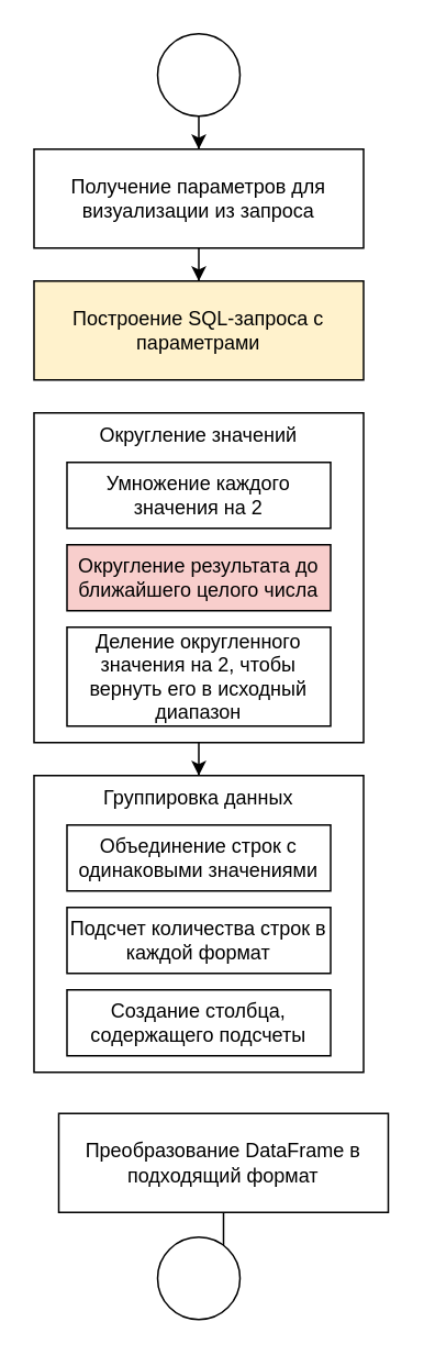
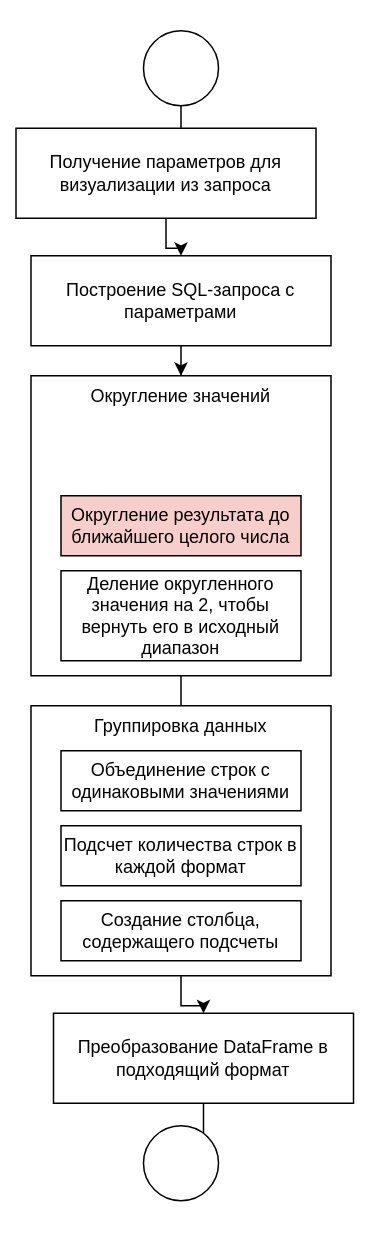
  <mxCell id="0" />
  <mxCell id="1" parent="0" />
  <mxCell id="2" style="edgeStyle=orthogonalEdgeStyle;rounded=0;orthogonalLoop=1;jettySize=auto;html=1;" edge="1" parent="1" source="3" target="5"><mxGeometry relative="1" as="geometry" /></mxCell>
  <mxCell id="3" value="" style="ellipse;whiteSpace=wrap;html=1;aspect=fixed;" vertex="1" parent="1"><mxGeometry x="95" y="20" width="50" height="50" as="geometry" /></mxCell>
  <mxCell id="4" style="edgeStyle=orthogonalEdgeStyle;rounded=0;orthogonalLoop=1;jettySize=auto;html=1;" edge="1" parent="1" source="5" target="7"><mxGeometry relative="1" as="geometry" /></mxCell>
- <mxCell id="5" value="Получение параметров для визуализации из запроса" style="rounded=0;whiteSpace=wrap;html=1;" vertex="1" parent="1"><mxGeometry x="20" y="90" width="200" height="60" as="geometry" /></mxCell>
- <mxCell id="7" value="Построение SQL-запроса с параметрами" style="rounded=0;whiteSpace=wrap;html=1;fillColor=#fff2cc;" vertex="1" parent="1"><mxGeometry x="20" y="170" width="200" height="60" as="geometry" /></mxCell>
- <mxCell id="8" style="edgeStyle=orthogonalEdgeStyle;rounded=0;orthogonalLoop=1;jettySize=auto;html=1;" edge="1" parent="1" source="9" target="14"><mxGeometry relative="1" as="geometry" /></mxCell>
+ <mxCell id="5" value="Получение параметров для визуализации из запроса" style="rounded=0;whiteSpace=wrap;html=1;" vertex="1" parent="1"><mxGeometry x="10" y="85" width="200" height="60" as="geometry" /></mxCell>
+ <mxCell id="6" style="edgeStyle=orthogonalEdgeStyle;rounded=0;orthogonalLoop=1;jettySize=auto;html=1;" edge="1" parent="1" source="7" target="9"><mxGeometry relative="1" as="geometry" /></mxCell>
+ <mxCell id="7" value="Построение SQL-запроса с параметрами" style="rounded=0;whiteSpace=wrap;html=1;" vertex="1" parent="1"><mxGeometry x="20" y="170" width="200" height="60" as="geometry" /></mxCell>
+ <mxCell id="8" style="edgeStyle=orthogonalEdgeStyle;rounded=0;orthogonalLoop=1;jettySize=auto;html=1;" edge="1" parent="1" source="9" target="15"><mxGeometry relative="1" as="geometry" /></mxCell>
  <mxCell id="9" value="Округление значений" style="rounded=0;whiteSpace=wrap;html=1;verticalAlign=top;" vertex="1" parent="1"><mxGeometry x="20" y="250" width="200" height="200" as="geometry" /></mxCell>
- <mxCell id="10" value="Умножение каждого значения на 2" style="rounded=0;whiteSpace=wrap;html=1;" vertex="1" parent="1"><mxGeometry x="40" y="280" width="160" height="40" as="geometry" /></mxCell>
  <mxCell id="11" value="Округление результата до ближайшего целого числа" style="rounded=0;whiteSpace=wrap;html=1;fillColor=#f8cecc;" vertex="1" parent="1"><mxGeometry x="40" y="330" width="160" height="40" as="geometry" /></mxCell>
  <mxCell id="12" value="Деление округленного значения на 2, чтобы вернуть его в исходный диапазон" style="rounded=0;whiteSpace=wrap;html=1;" vertex="1" parent="1"><mxGeometry x="40" y="380" width="160" height="60" as="geometry" /></mxCell>
+ <mxCell id="13" style="edgeStyle=orthogonalEdgeStyle;rounded=0;orthogonalLoop=1;jettySize=auto;html=1;" edge="1" parent="1" source="14" target="19"><mxGeometry relative="1" as="geometry" /></mxCell>
  <mxCell id="14" value="Группировка данных" style="rounded=0;whiteSpace=wrap;html=1;verticalAlign=top;" vertex="1" parent="1"><mxGeometry x="20" y="470" width="200" height="180" as="geometry" /></mxCell>
  <mxCell id="15" value="Объединение строк с одинаковыми значениями" style="rounded=0;whiteSpace=wrap;html=1;" vertex="1" parent="1"><mxGeometry x="40" y="500" width="160" height="40" as="geometry" /></mxCell>
  <mxCell id="16" value="Подсчет количества строк в каждой формат" style="rounded=0;whiteSpace=wrap;html=1;" vertex="1" parent="1"><mxGeometry x="40" y="550" width="160" height="40" as="geometry" /></mxCell>
  <mxCell id="17" value="Создание столбца, содержащего подсчеты" style="rounded=0;whiteSpace=wrap;html=1;" vertex="1" parent="1"><mxGeometry x="40" y="600" width="160" height="40" as="geometry" /></mxCell>
  <mxCell id="18" style="edgeStyle=orthogonalEdgeStyle;rounded=0;orthogonalLoop=1;jettySize=auto;html=1;" edge="1" parent="1" source="19" target="20"><mxGeometry relative="1" as="geometry" /></mxCell>
  <mxCell id="19" value="Преобразование DataFrame в подходящий формат" style="rounded=0;whiteSpace=wrap;html=1;" vertex="1" parent="1"><mxGeometry x="35" y="675" width="200" height="60" as="geometry" /></mxCell>
  <mxCell id="20" value="" style="ellipse;whiteSpace=wrap;html=1;aspect=fixed;" vertex="1" parent="1"><mxGeometry x="95" y="750" width="50" height="50" as="geometry" /></mxCell>
